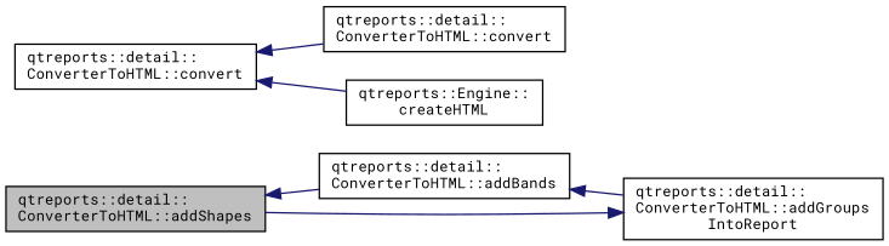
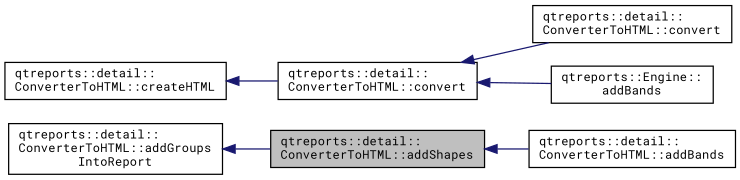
  digraph {
    fontname="Roboto Mono"
    rankdir=LR
    node [color=black fontname="Roboto Mono" fontsize=10 shape=record]
    edge [color=midnightblue dir=back fontname="Roboto Mono" fontsize=10 labelfontname=Helvetica labelfontsize=10 style=solid]
    n1 [fillcolor=grey75 fontcolor=black height=0.2 label="qtreports::detail::\lConverterToHTML::addShapes" style=filled width=0.4]
    n2 [height=0.2 label="qtreports::detail::\lConverterToHTML::addBands" width=0.4]
    n3 [height=0.2 label="qtreports::detail::\lConverterToHTML::addGroups\lIntoReport" width=0.4]
+   n4 [height=0.2 label="qtreports::detail::\lConverterToHTML::createHTML" width=0.4]
    n5 [height=0.2 label="qtreports::detail::\lConverterToHTML::convert" width=0.4]
    n6 [height=0.2 label="qtreports::detail::\lConverterToHTML::convert" width=0.4]
-   n7 [height=0.2 label="qtreports::Engine::\lcreateHTML" width=0.4]
+   n7 [height=0.2 label="qtreports::Engine::\laddBands" width=0.4]
    n1 -> n2
-   n2 -> n3
    n3 -> n1
+   n4 -> n5
    n5 -> n6
    n5 -> n7
  }
